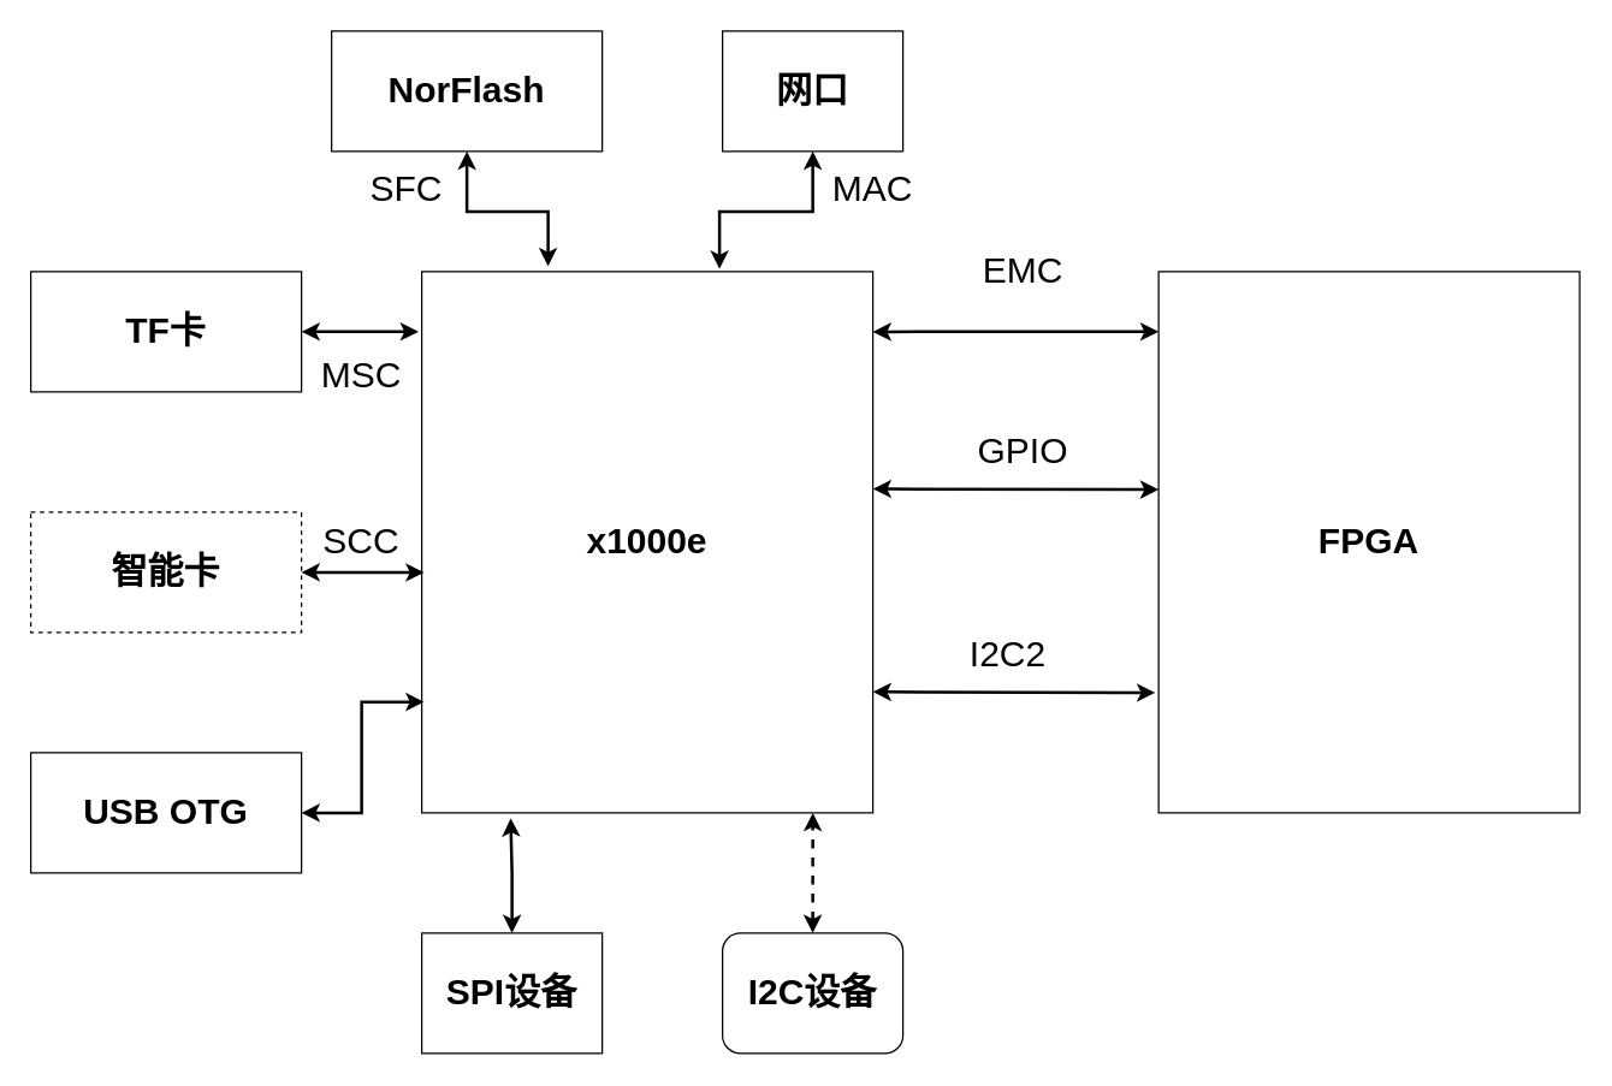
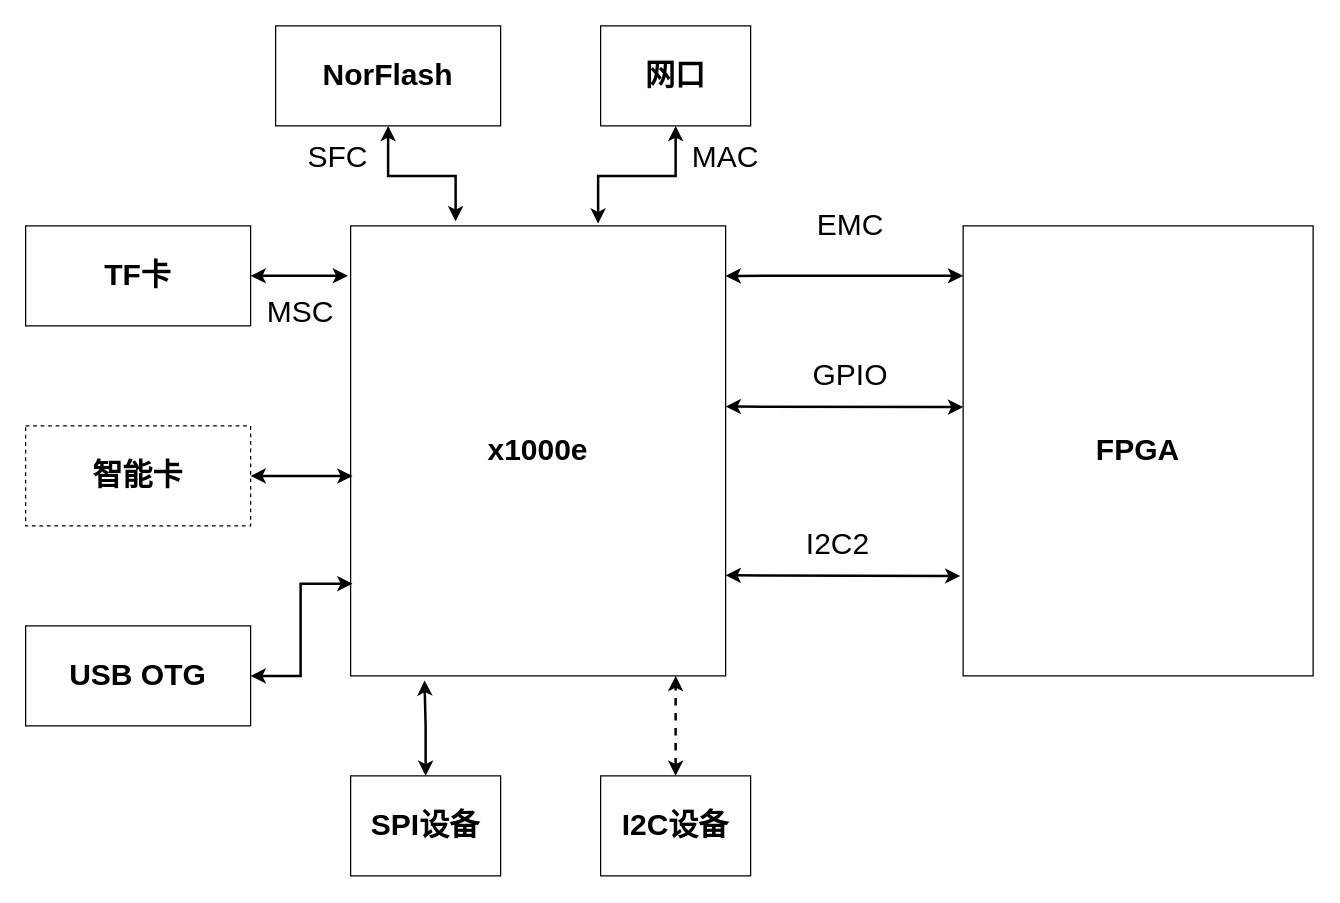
  <mxCell id="0" />
  <mxCell id="1" parent="0" />
  <mxCell id="2" value="&lt;font size=&quot;1&quot;&gt;&lt;b style=&quot;font-size: 24px&quot;&gt;x1000e&lt;/b&gt;&lt;/font&gt;" style="rounded=0;whiteSpace=wrap;html=1;" vertex="1" parent="1"><mxGeometry x="280" y="180" width="300" height="360" as="geometry" /></mxCell>
  <mxCell id="3" value="&lt;font size=&quot;1&quot;&gt;&lt;b style=&quot;font-size: 24px&quot;&gt;FPGA&lt;/b&gt;&lt;/font&gt;" style="rounded=0;whiteSpace=wrap;html=1;" vertex="1" parent="1"><mxGeometry x="770" y="180" width="280" height="360" as="geometry" /></mxCell>
  <mxCell id="4" value="" style="endArrow=classic;startArrow=classic;html=1;rounded=0;fontSize=24;entryX=0;entryY=0.111;entryDx=0;entryDy=0;entryPerimeter=0;strokeWidth=2;" edge="1" parent="1" target="3"><mxGeometry width="50" height="50" relative="1" as="geometry"><mxPoint x="580" y="220" as="sourcePoint" /><mxPoint x="630" y="170" as="targetPoint" /></mxGeometry></mxCell>
  <mxCell id="5" value="EMC" style="text;html=1;strokeColor=none;fillColor=none;align=center;verticalAlign=middle;whiteSpace=wrap;rounded=0;fontSize=24;" vertex="1" parent="1"><mxGeometry x="650" y="165" width="60" height="30" as="geometry" /></mxCell>
  <mxCell id="6" style="edgeStyle=orthogonalEdgeStyle;rounded=0;orthogonalLoop=1;jettySize=auto;html=1;fontSize=24;strokeWidth=2;entryX=0.66;entryY=-0.005;entryDx=0;entryDy=0;entryPerimeter=0;startArrow=classic;startFill=1;" edge="1" parent="1" source="7" target="2"><mxGeometry relative="1" as="geometry" /></mxCell>
  <mxCell id="7" value="&lt;font size=&quot;1&quot;&gt;&lt;b style=&quot;font-size: 24px&quot;&gt;网口&lt;/b&gt;&lt;/font&gt;" style="rounded=0;whiteSpace=wrap;html=1;" vertex="1" parent="1"><mxGeometry x="480" y="20" width="120" height="80" as="geometry" /></mxCell>
  <mxCell id="8" style="edgeStyle=orthogonalEdgeStyle;rounded=0;orthogonalLoop=1;jettySize=auto;html=1;entryX=0.005;entryY=0.795;entryDx=0;entryDy=0;entryPerimeter=0;fontSize=24;startArrow=classic;startFill=1;strokeWidth=2;" edge="1" parent="1" source="9" target="2"><mxGeometry relative="1" as="geometry" /></mxCell>
  <mxCell id="9" value="&lt;font size=&quot;1&quot;&gt;&lt;b style=&quot;font-size: 24px&quot;&gt;USB OTG&lt;/b&gt;&lt;/font&gt;" style="rounded=0;whiteSpace=wrap;html=1;" vertex="1" parent="1"><mxGeometry x="20" y="500" width="180" height="80" as="geometry" /></mxCell>
  <mxCell id="10" style="edgeStyle=orthogonalEdgeStyle;rounded=0;orthogonalLoop=1;jettySize=auto;html=1;entryX=0.005;entryY=0.556;entryDx=0;entryDy=0;entryPerimeter=0;fontSize=24;startArrow=classic;startFill=1;strokeWidth=2;" edge="1" parent="1" source="11" target="2"><mxGeometry relative="1" as="geometry" /></mxCell>
  <mxCell id="11" value="&lt;font size=&quot;1&quot;&gt;&lt;b style=&quot;font-size: 24px&quot;&gt;智能卡&lt;/b&gt;&lt;/font&gt;" style="rounded=0;whiteSpace=wrap;html=1;dashed=1;" vertex="1" parent="1"><mxGeometry x="20" y="340" width="180" height="80" as="geometry" /></mxCell>
  <mxCell id="12" style="edgeStyle=orthogonalEdgeStyle;rounded=0;orthogonalLoop=1;jettySize=auto;html=1;entryX=-0.007;entryY=0.111;entryDx=0;entryDy=0;entryPerimeter=0;fontSize=24;strokeWidth=2;startArrow=classic;startFill=1;" edge="1" parent="1" source="13" target="2"><mxGeometry relative="1" as="geometry" /></mxCell>
  <mxCell id="13" value="&lt;font size=&quot;1&quot;&gt;&lt;b style=&quot;font-size: 24px&quot;&gt;TF卡&lt;/b&gt;&lt;/font&gt;" style="rounded=0;whiteSpace=wrap;html=1;" vertex="1" parent="1"><mxGeometry x="20" y="180" width="180" height="80" as="geometry" /></mxCell>
  <mxCell id="14" style="edgeStyle=orthogonalEdgeStyle;rounded=0;orthogonalLoop=1;jettySize=auto;html=1;entryX=0.28;entryY=-0.01;entryDx=0;entryDy=0;entryPerimeter=0;fontSize=24;strokeWidth=2;startArrow=classic;startFill=1;" edge="1" parent="1" source="15" target="2"><mxGeometry relative="1" as="geometry" /></mxCell>
  <mxCell id="15" value="&lt;span style=&quot;font-size: 24px&quot;&gt;&lt;b&gt;NorFlash&lt;/b&gt;&lt;/span&gt;" style="rounded=0;whiteSpace=wrap;html=1;" vertex="1" parent="1"><mxGeometry x="220" y="20" width="180" height="80" as="geometry" /></mxCell>
  <mxCell id="16" style="edgeStyle=orthogonalEdgeStyle;rounded=0;orthogonalLoop=1;jettySize=auto;html=1;entryX=0.197;entryY=1.01;entryDx=0;entryDy=0;entryPerimeter=0;fontSize=24;startArrow=classic;startFill=1;strokeWidth=2;" edge="1" parent="1" source="17" target="2"><mxGeometry relative="1" as="geometry" /></mxCell>
  <mxCell id="17" value="&lt;span style=&quot;font-size: 24px&quot;&gt;&lt;b&gt;SPI设备&lt;/b&gt;&lt;/span&gt;" style="rounded=0;whiteSpace=wrap;html=1;" vertex="1" parent="1"><mxGeometry x="280" y="620" width="120" height="80" as="geometry" /></mxCell>
  <mxCell id="18" style="edgeStyle=orthogonalEdgeStyle;rounded=0;orthogonalLoop=1;jettySize=auto;html=1;fontSize=24;startArrow=classic;startFill=1;strokeWidth=2;dashed=1;" edge="1" parent="1" source="19" target="2"><mxGeometry relative="1" as="geometry"><Array as="points"><mxPoint x="540" y="560" /><mxPoint x="540" y="560" /></Array></mxGeometry></mxCell>
- <mxCell id="19" value="&lt;span style=&quot;font-size: 24px&quot;&gt;&lt;b&gt;I2C设备&lt;/b&gt;&lt;/span&gt;" style="whiteSpace=wrap;html=1;rounded=1;" vertex="1" parent="1"><mxGeometry x="480" y="620" width="120" height="80" as="geometry" /></mxCell>
+ <mxCell id="19" value="&lt;span style=&quot;font-size: 24px&quot;&gt;&lt;b&gt;I2C设备&lt;/b&gt;&lt;/span&gt;" style="rounded=0;whiteSpace=wrap;html=1;" vertex="1" parent="1"><mxGeometry x="480" y="620" width="120" height="80" as="geometry" /></mxCell>
  <mxCell id="20" value="" style="endArrow=classic;startArrow=classic;html=1;rounded=0;fontSize=24;strokeWidth=2;" edge="1" parent="1"><mxGeometry width="50" height="50" relative="1" as="geometry"><mxPoint x="580" y="324.54" as="sourcePoint" /><mxPoint x="770" y="325" as="targetPoint" /></mxGeometry></mxCell>
  <mxCell id="21" value="GPIO" style="text;html=1;strokeColor=none;fillColor=none;align=center;verticalAlign=middle;whiteSpace=wrap;rounded=0;fontSize=24;" vertex="1" parent="1"><mxGeometry x="650" y="285" width="60" height="30" as="geometry" /></mxCell>
  <mxCell id="22" value="" style="endArrow=classic;startArrow=classic;html=1;rounded=0;fontSize=24;entryX=-0.008;entryY=0.778;entryDx=0;entryDy=0;entryPerimeter=0;strokeWidth=2;" edge="1" parent="1" target="3"><mxGeometry width="50" height="50" relative="1" as="geometry"><mxPoint x="580" y="459.54" as="sourcePoint" /><mxPoint x="860" y="459.5" as="targetPoint" /></mxGeometry></mxCell>
  <mxCell id="23" value="I2C2" style="text;html=1;strokeColor=none;fillColor=none;align=center;verticalAlign=middle;whiteSpace=wrap;rounded=0;fontSize=24;" vertex="1" parent="1"><mxGeometry x="640" y="420" width="60" height="30" as="geometry" /></mxCell>
  <mxCell id="24" value="MAC" style="text;html=1;strokeColor=none;fillColor=none;align=center;verticalAlign=middle;whiteSpace=wrap;rounded=0;fontSize=24;" vertex="1" parent="1"><mxGeometry x="550" y="110" width="60" height="30" as="geometry" /></mxCell>
  <mxCell id="25" value="SFC" style="text;html=1;strokeColor=none;fillColor=none;align=center;verticalAlign=middle;whiteSpace=wrap;rounded=0;fontSize=24;" vertex="1" parent="1"><mxGeometry x="240" y="110" width="60" height="30" as="geometry" /></mxCell>
  <mxCell id="26" value="MSC" style="text;html=1;strokeColor=none;fillColor=none;align=center;verticalAlign=middle;whiteSpace=wrap;rounded=0;fontSize=24;" vertex="1" parent="1"><mxGeometry x="210" y="234" width="60" height="30" as="geometry" /></mxCell>
- <mxCell id="27" value="SCC" style="text;html=1;strokeColor=none;fillColor=none;align=center;verticalAlign=middle;whiteSpace=wrap;rounded=0;fontSize=24;" vertex="1" parent="1"><mxGeometry x="210" y="345" width="60" height="30" as="geometry" /></mxCell>
